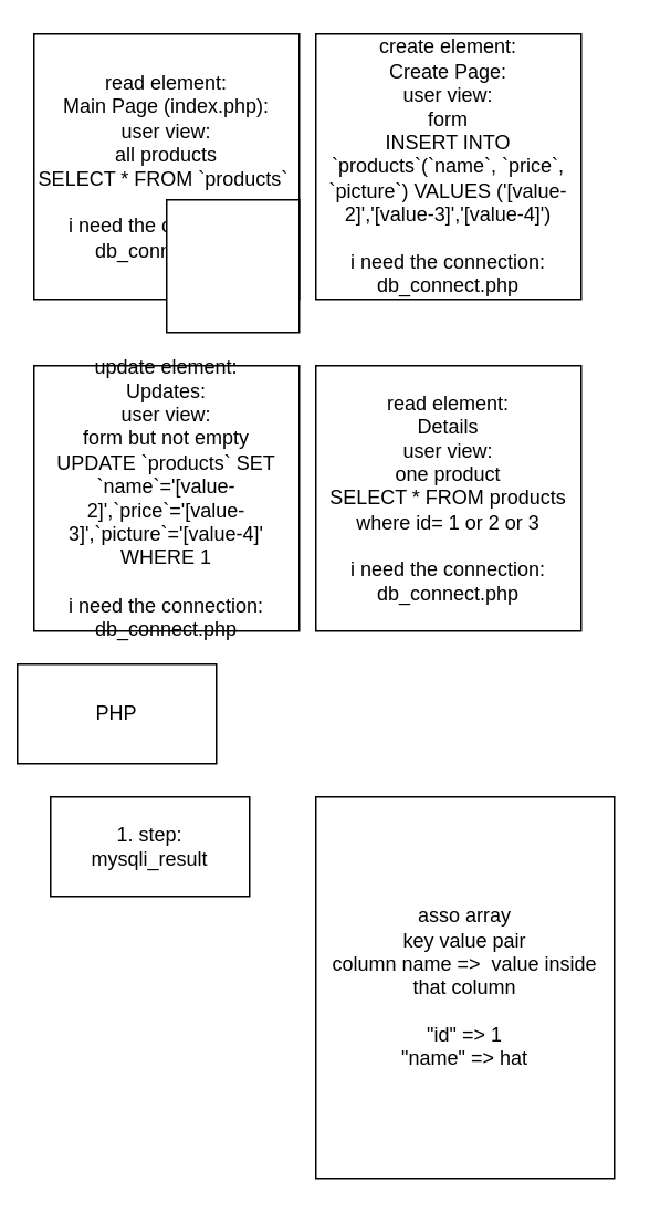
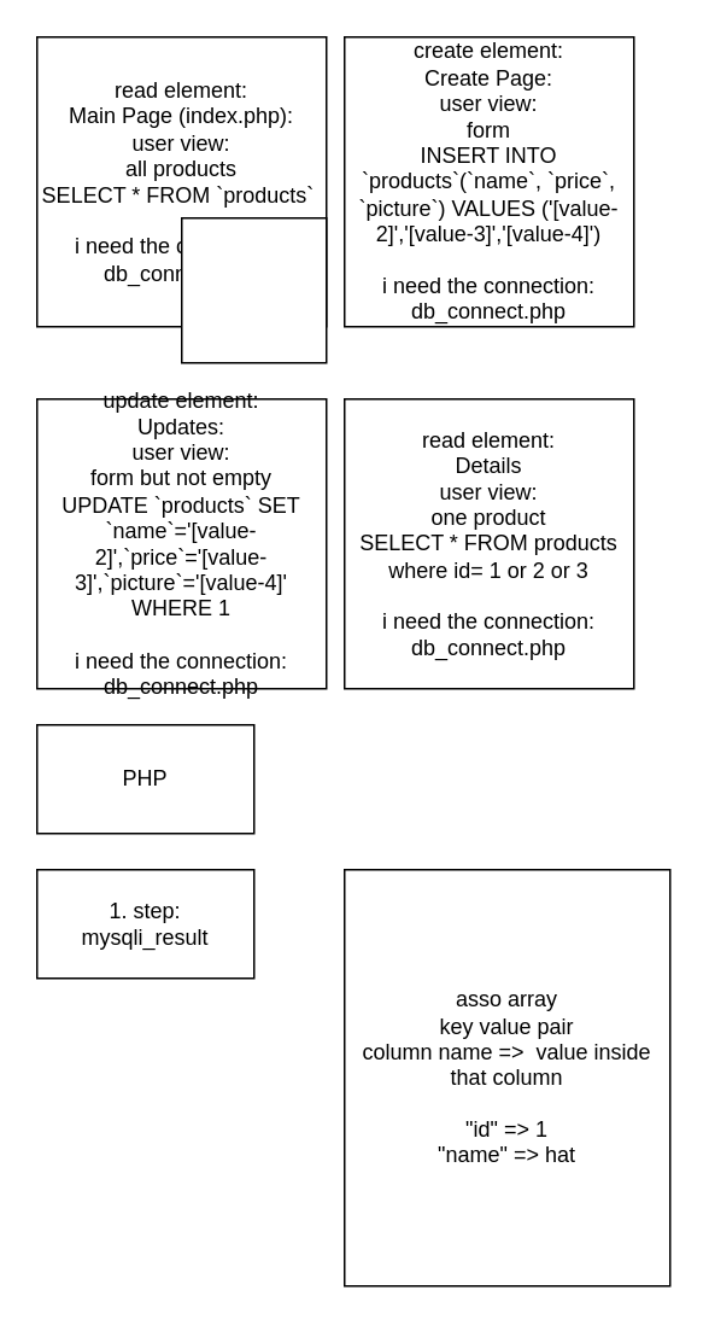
  <mxCell id="0" />
  <mxCell id="1" parent="0" />
  <mxCell id="2" value="read element:&lt;br&gt;Main Page (index.php):&lt;br&gt;user view:&lt;br&gt;all products&lt;br&gt;SELECT * FROM `products`&amp;nbsp;&lt;br&gt;&lt;br&gt;i need the connection: db_connect.php" style="whiteSpace=wrap;html=1;aspect=fixed;" vertex="1" parent="1"><mxGeometry x="20" y="20" width="160" height="160" as="geometry" /></mxCell>
  <mxCell id="3" value="create element:&lt;br&gt;Create Page:&lt;br&gt;user view:&lt;br&gt;form&lt;br&gt;INSERT INTO `products`(`name`, `price`, `picture`) VALUES ('[value-2]','[value-3]','[value-4]')&lt;br&gt;&lt;br&gt;i need the connection: db_connect.php" style="whiteSpace=wrap;html=1;aspect=fixed;" vertex="1" parent="1"><mxGeometry x="190" y="20" width="160" height="160" as="geometry" /></mxCell>
  <mxCell id="4" value="update element:&lt;br&gt;Updates:&lt;br&gt;user view:&lt;br&gt;form but not empty&lt;br&gt;UPDATE `products` SET `name`='[value-2]',`price`='[value-3]',`picture`='[value-4]' WHERE 1&lt;br&gt;&lt;br&gt;i need the connection: db_connect.php" style="whiteSpace=wrap;html=1;aspect=fixed;" vertex="1" parent="1"><mxGeometry x="20" y="220" width="160" height="160" as="geometry" /></mxCell>
  <mxCell id="5" value="read element:&lt;br&gt;Details&lt;br&gt;user view:&lt;br&gt;one product&lt;br&gt;SELECT * FROM products where id= 1 or 2 or 3&lt;br&gt;&lt;br&gt;i need the connection: db_connect.php" style="whiteSpace=wrap;html=1;aspect=fixed;" vertex="1" parent="1"><mxGeometry x="190" y="220" width="160" height="160" as="geometry" /></mxCell>
  <mxCell id="6" value="" style="whiteSpace=wrap;html=1;aspect=fixed;" vertex="1" parent="1"><mxGeometry x="100" y="120" width="80" height="80" as="geometry" /></mxCell>
- <mxCell id="7" value="PHP" style="rounded=0;whiteSpace=wrap;html=1;" vertex="1" parent="1"><mxGeometry x="10" y="400" width="120" height="60" as="geometry" /></mxCell>
- <mxCell id="8" value="1. step:&lt;br&gt;mysqli_result" style="rounded=0;whiteSpace=wrap;html=1;" vertex="1" parent="1"><mxGeometry x="30" y="480" width="120" height="60" as="geometry" /></mxCell>
+ <mxCell id="7" value="PHP" style="rounded=0;whiteSpace=wrap;html=1;" vertex="1" parent="1"><mxGeometry x="20" y="400" width="120" height="60" as="geometry" /></mxCell>
+ <mxCell id="8" value="1. step:&lt;br&gt;mysqli_result" style="rounded=0;whiteSpace=wrap;html=1;" vertex="1" parent="1"><mxGeometry x="20" y="480" width="120" height="60" as="geometry" /></mxCell>
  <mxCell id="9" value="asso array&lt;br&gt;key value pair&lt;br&gt;column name =&amp;gt;&amp;nbsp; value inside that column&lt;br&gt;&lt;br&gt;&quot;id&quot; =&amp;gt; 1&lt;br&gt;&quot;name&quot; =&amp;gt; hat" style="rounded=0;whiteSpace=wrap;html=1;" vertex="1" parent="1"><mxGeometry x="190" y="480" width="180" height="230" as="geometry" /></mxCell>
